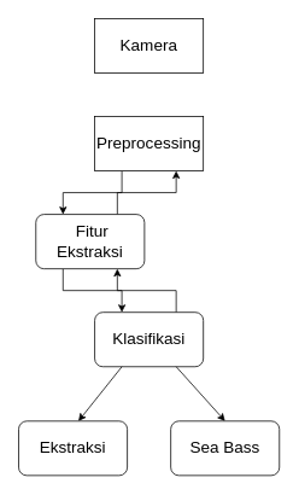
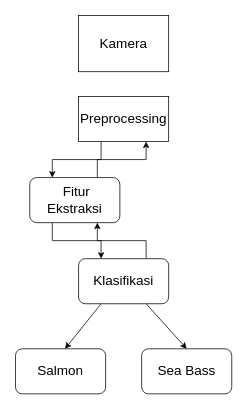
  <mxCell id="0" />
  <mxCell id="1" parent="0" />
- <mxCell id="2" value="Kamera" style="rounded=0;whiteSpace=wrap;html=1;fontSize=18;" parent="1" vertex="1"><mxGeometry x="104" y="20" width="120" height="60" as="geometry" /></mxCell>
+ <mxCell id="2" value="Kamera" style="rounded=0;whiteSpace=wrap;html=1;fontSize=18;" parent="1" vertex="1"><mxGeometry x="104" y="20" width="120" height="75" as="geometry" /></mxCell>
  <mxCell id="3" style="edgeStyle=orthogonalEdgeStyle;rounded=0;orthogonalLoop=1;jettySize=auto;html=1;exitX=0.25;exitY=1;exitDx=0;exitDy=0;entryX=0.25;entryY=0;entryDx=0;entryDy=0;fontSize=18;" parent="1" source="4" target="7" edge="1"><mxGeometry relative="1" as="geometry" /></mxCell>
  <mxCell id="4" value="Preprocessing" style="whiteSpace=wrap;html=1;fontSize=18;rounded=0;" parent="1" vertex="1"><mxGeometry x="104" y="128" width="120" height="60" as="geometry" /></mxCell>
  <mxCell id="5" style="edgeStyle=orthogonalEdgeStyle;rounded=0;orthogonalLoop=1;jettySize=auto;html=1;exitX=0.25;exitY=1;exitDx=0;exitDy=0;entryX=0.25;entryY=0;entryDx=0;entryDy=0;fontSize=18;" parent="1" source="7" target="9" edge="1"><mxGeometry relative="1" as="geometry" /></mxCell>
  <mxCell id="6" style="edgeStyle=orthogonalEdgeStyle;rounded=0;orthogonalLoop=1;jettySize=auto;html=1;exitX=0.75;exitY=0;exitDx=0;exitDy=0;entryX=0.75;entryY=1;entryDx=0;entryDy=0;fontSize=18;" parent="1" source="7" target="4" edge="1"><mxGeometry relative="1" as="geometry" /></mxCell>
  <mxCell id="7" value="&amp;nbsp;Fitur Ekstraksi" style="rounded=1;whiteSpace=wrap;html=1;fontSize=18;" parent="1" vertex="1"><mxGeometry x="39" y="236" width="120" height="60" as="geometry" /></mxCell>
  <mxCell id="8" style="edgeStyle=orthogonalEdgeStyle;rounded=0;orthogonalLoop=1;jettySize=auto;html=1;exitX=0.75;exitY=0;exitDx=0;exitDy=0;entryX=0.75;entryY=1;entryDx=0;entryDy=0;fontSize=18;" parent="1" source="9" target="7" edge="1"><mxGeometry relative="1" as="geometry" /></mxCell>
  <mxCell id="9" value="Klasifikasi" style="rounded=1;whiteSpace=wrap;html=1;fontSize=18;" parent="1" vertex="1"><mxGeometry x="104" y="344" width="120" height="60" as="geometry" /></mxCell>
  <mxCell id="10" value="" style="endArrow=classic;html=1;rounded=0;exitX=0.25;exitY=1;exitDx=0;exitDy=0;fontSize=18;" parent="1" source="9" edge="1"><mxGeometry width="50" height="50" relative="1" as="geometry"><mxPoint x="296" y="484" as="sourcePoint" /><mxPoint x="86" y="464" as="targetPoint" /></mxGeometry></mxCell>
  <mxCell id="11" value="" style="endArrow=classic;html=1;rounded=0;exitX=0.25;exitY=1;exitDx=0;exitDy=0;fontSize=18;" parent="1" edge="1"><mxGeometry width="50" height="50" relative="1" as="geometry"><mxPoint x="194" y="404" as="sourcePoint" /><mxPoint x="248" y="464" as="targetPoint" /></mxGeometry></mxCell>
- <mxCell id="12" value="Ekstraksi" style="rounded=1;whiteSpace=wrap;html=1;fontSize=18;" parent="1" vertex="1"><mxGeometry x="20" y="464" width="120" height="60" as="geometry" /></mxCell>
+ <mxCell id="12" value="Salmon" style="rounded=1;whiteSpace=wrap;html=1;fontSize=18;" parent="1" vertex="1"><mxGeometry x="20" y="464" width="120" height="60" as="geometry" /></mxCell>
  <mxCell id="13" value="Sea Bass" style="rounded=1;whiteSpace=wrap;html=1;fontSize=18;" parent="1" vertex="1"><mxGeometry x="188" y="464" width="120" height="60" as="geometry" /></mxCell>
